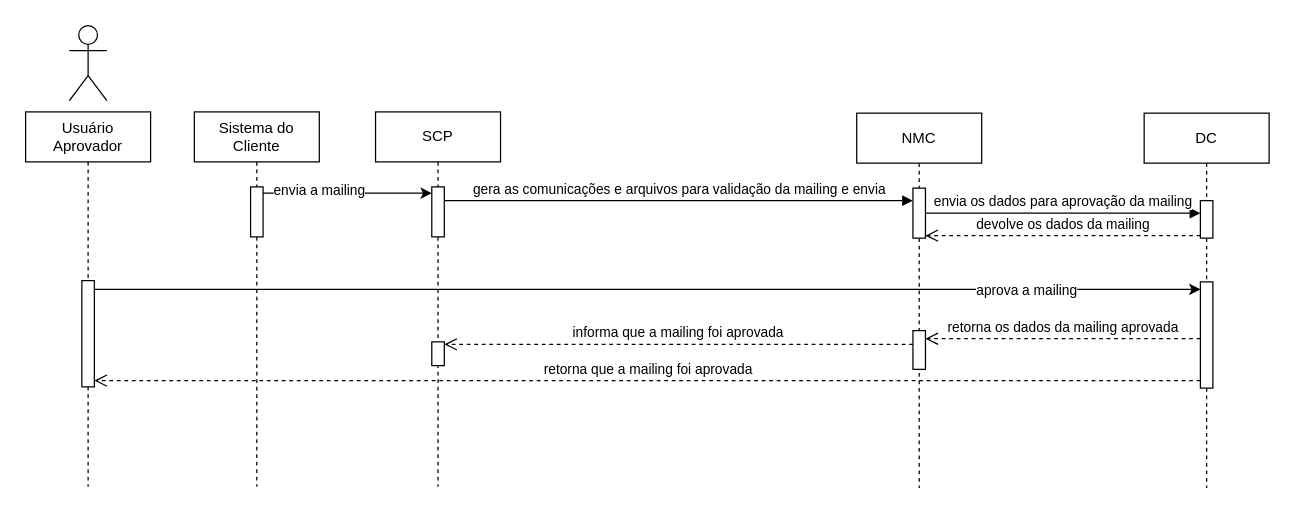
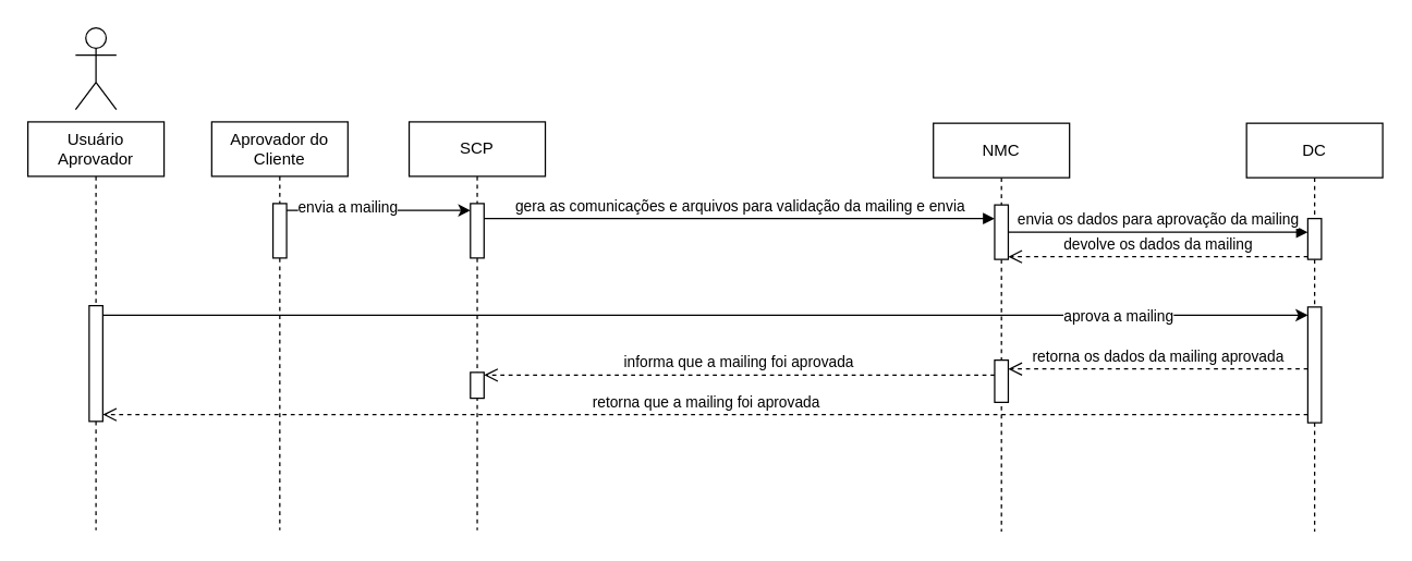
  <mxCell id="0" />
  <mxCell id="1" parent="0" />
  <mxCell id="2" value="informa que a mailing foi aprovada" style="html=1;verticalAlign=bottom;endArrow=open;dashed=1;endSize=8;edgeStyle=elbowEdgeStyle;elbow=vertical;curved=0;rounded=0;" parent="1" source="8" target="5" edge="1"><mxGeometry relative="1" as="geometry"><mxPoint x="455" y="270" as="targetPoint" /><Array as="points"><mxPoint x="555" y="275" /></Array></mxGeometry></mxCell>
  <mxCell id="3" value="SCP" style="shape=umlLifeline;perimeter=lifelinePerimeter;whiteSpace=wrap;html=1;container=0;dropTarget=0;collapsible=0;recursiveResize=0;outlineConnect=0;portConstraint=eastwest;newEdgeStyle={&quot;edgeStyle&quot;:&quot;elbowEdgeStyle&quot;,&quot;elbow&quot;:&quot;vertical&quot;,&quot;curved&quot;:0,&quot;rounded&quot;:0};" parent="1" vertex="1"><mxGeometry x="300" y="89" width="100" height="300" as="geometry" /></mxCell>
  <mxCell id="4" value="" style="html=1;points=[];perimeter=orthogonalPerimeter;outlineConnect=0;targetShapes=umlLifeline;portConstraint=eastwest;newEdgeStyle={&quot;edgeStyle&quot;:&quot;elbowEdgeStyle&quot;,&quot;elbow&quot;:&quot;vertical&quot;,&quot;curved&quot;:0,&quot;rounded&quot;:0};" parent="3" vertex="1"><mxGeometry x="45" y="60" width="10" height="40" as="geometry" /></mxCell>
  <mxCell id="5" value="" style="html=1;points=[];perimeter=orthogonalPerimeter;outlineConnect=0;targetShapes=umlLifeline;portConstraint=eastwest;newEdgeStyle={&quot;edgeStyle&quot;:&quot;elbowEdgeStyle&quot;,&quot;elbow&quot;:&quot;vertical&quot;,&quot;curved&quot;:0,&quot;rounded&quot;:0};" parent="3" vertex="1"><mxGeometry x="45" y="184" width="10" height="19" as="geometry" /></mxCell>
  <mxCell id="6" value="NMC" style="shape=umlLifeline;perimeter=lifelinePerimeter;whiteSpace=wrap;html=1;container=0;dropTarget=0;collapsible=0;recursiveResize=0;outlineConnect=0;portConstraint=eastwest;newEdgeStyle={&quot;edgeStyle&quot;:&quot;elbowEdgeStyle&quot;,&quot;elbow&quot;:&quot;vertical&quot;,&quot;curved&quot;:0,&quot;rounded&quot;:0};" parent="1" vertex="1"><mxGeometry x="685" y="90" width="100" height="300" as="geometry" /></mxCell>
  <mxCell id="7" value="" style="html=1;points=[];perimeter=orthogonalPerimeter;outlineConnect=0;targetShapes=umlLifeline;portConstraint=eastwest;newEdgeStyle={&quot;edgeStyle&quot;:&quot;elbowEdgeStyle&quot;,&quot;elbow&quot;:&quot;vertical&quot;,&quot;curved&quot;:0,&quot;rounded&quot;:0};" parent="6" vertex="1"><mxGeometry x="45" y="60" width="10" height="40" as="geometry" /></mxCell>
  <mxCell id="8" value="" style="html=1;points=[];perimeter=orthogonalPerimeter;outlineConnect=0;targetShapes=umlLifeline;portConstraint=eastwest;newEdgeStyle={&quot;edgeStyle&quot;:&quot;elbowEdgeStyle&quot;,&quot;elbow&quot;:&quot;vertical&quot;,&quot;curved&quot;:0,&quot;rounded&quot;:0};" vertex="1" parent="6"><mxGeometry x="45" y="174" width="10" height="31" as="geometry" /></mxCell>
  <mxCell id="9" value="gera as comunicações e arquivos para validação da mailing e envia" style="html=1;verticalAlign=bottom;endArrow=block;edgeStyle=elbowEdgeStyle;elbow=vertical;curved=0;rounded=0;" parent="1" target="7" edge="1"><mxGeometry x="0.003" relative="1" as="geometry"><mxPoint x="355" y="160" as="sourcePoint" /><Array as="points"><mxPoint x="440" y="160" /></Array><mxPoint as="offset" /></mxGeometry></mxCell>
  <mxCell id="10" value="DC" style="shape=umlLifeline;perimeter=lifelinePerimeter;whiteSpace=wrap;html=1;container=0;dropTarget=0;collapsible=0;recursiveResize=0;outlineConnect=0;portConstraint=eastwest;newEdgeStyle={&quot;edgeStyle&quot;:&quot;elbowEdgeStyle&quot;,&quot;elbow&quot;:&quot;vertical&quot;,&quot;curved&quot;:0,&quot;rounded&quot;:0};" vertex="1" parent="1"><mxGeometry x="915" y="90" width="100" height="300" as="geometry" /></mxCell>
  <mxCell id="11" value="" style="html=1;points=[];perimeter=orthogonalPerimeter;outlineConnect=0;targetShapes=umlLifeline;portConstraint=eastwest;newEdgeStyle={&quot;edgeStyle&quot;:&quot;elbowEdgeStyle&quot;,&quot;elbow&quot;:&quot;vertical&quot;,&quot;curved&quot;:0,&quot;rounded&quot;:0};" vertex="1" parent="10"><mxGeometry x="45" y="70" width="10" height="30" as="geometry" /></mxCell>
  <mxCell id="12" value="" style="html=1;points=[];perimeter=orthogonalPerimeter;outlineConnect=0;targetShapes=umlLifeline;portConstraint=eastwest;newEdgeStyle={&quot;edgeStyle&quot;:&quot;elbowEdgeStyle&quot;,&quot;elbow&quot;:&quot;vertical&quot;,&quot;curved&quot;:0,&quot;rounded&quot;:0};" vertex="1" parent="10"><mxGeometry x="45" y="135" width="10" height="85" as="geometry" /></mxCell>
  <mxCell id="13" style="edgeStyle=orthogonalEdgeStyle;rounded=0;orthogonalLoop=1;jettySize=auto;html=1;startArrow=none;startFill=0;" edge="1" parent="1" target="12"><mxGeometry relative="1" as="geometry"><mxPoint x="75" as="sourcePoint" y="230" /><mxPoint x="955" as="targetPoint" y="230" /><Array as="points"><mxPoint x="75" y="231" /></Array></mxGeometry></mxCell>
  <mxCell id="14" value="aprova a mailing" style="edgeLabel;html=1;align=center;verticalAlign=middle;resizable=0;points=[];" vertex="1" connectable="0" parent="13"><mxGeometry x="0.683" relative="1" as="geometry"><mxPoint as="offset" /></mxGeometry></mxCell>
  <mxCell id="15" value="" style="shape=umlActor;verticalLabelPosition=bottom;verticalAlign=top;html=1;outlineConnect=0;" vertex="1" parent="1"><mxGeometry x="55" y="20" width="30" height="60" as="geometry" /></mxCell>
  <mxCell id="16" value="retorna os dados da mailing aprovada" style="html=1;verticalAlign=bottom;endArrow=open;dashed=1;endSize=8;edgeStyle=elbowEdgeStyle;elbow=vertical;curved=0;rounded=0;" edge="1" parent="1" target="8"><mxGeometry relative="1" as="geometry"><mxPoint x="745" y="271" as="targetPoint" /><Array as="points"><mxPoint x="845" y="270.5" /></Array><mxPoint x="960" y="270.5" as="sourcePoint" /></mxGeometry></mxCell>
  <mxCell id="17" value="envia os dados para aprovação da mailing" style="html=1;verticalAlign=bottom;endArrow=block;edgeStyle=elbowEdgeStyle;elbow=horizontal;curved=0;rounded=0;" edge="1" parent="1" target="11"><mxGeometry relative="1" as="geometry"><mxPoint x="740" y="170" as="sourcePoint" /><Array as="points"><mxPoint x="825" y="170" /></Array><mxPoint x="965" y="170" as="targetPoint" /></mxGeometry></mxCell>
  <mxCell id="18" value="devolve os dados da mailing" style="html=1;verticalAlign=bottom;endArrow=open;dashed=1;endSize=8;edgeStyle=elbowEdgeStyle;elbow=vertical;curved=0;rounded=0;" edge="1" parent="1"><mxGeometry relative="1" as="geometry"><mxPoint x="740" y="188" as="targetPoint" /><Array as="points" /><mxPoint x="960" y="188" as="sourcePoint" /></mxGeometry></mxCell>
- <mxCell id="19" value="Sistema do Cliente" style="shape=umlLifeline;perimeter=lifelinePerimeter;whiteSpace=wrap;html=1;container=0;dropTarget=0;collapsible=0;recursiveResize=0;outlineConnect=0;portConstraint=eastwest;newEdgeStyle={&quot;edgeStyle&quot;:&quot;elbowEdgeStyle&quot;,&quot;elbow&quot;:&quot;vertical&quot;,&quot;curved&quot;:0,&quot;rounded&quot;:0};" vertex="1" parent="1"><mxGeometry x="155" y="89" width="100" height="300" as="geometry" /></mxCell>
+ <mxCell id="19" value="Aprovador do Cliente" style="shape=umlLifeline;perimeter=lifelinePerimeter;whiteSpace=wrap;html=1;container=0;dropTarget=0;collapsible=0;recursiveResize=0;outlineConnect=0;portConstraint=eastwest;newEdgeStyle={&quot;edgeStyle&quot;:&quot;elbowEdgeStyle&quot;,&quot;elbow&quot;:&quot;vertical&quot;,&quot;curved&quot;:0,&quot;rounded&quot;:0};" vertex="1" parent="1"><mxGeometry x="155" y="89" width="100" height="300" as="geometry" /></mxCell>
  <mxCell id="20" value="" style="html=1;points=[];perimeter=orthogonalPerimeter;outlineConnect=0;targetShapes=umlLifeline;portConstraint=eastwest;newEdgeStyle={&quot;edgeStyle&quot;:&quot;elbowEdgeStyle&quot;,&quot;elbow&quot;:&quot;vertical&quot;,&quot;curved&quot;:0,&quot;rounded&quot;:0};" vertex="1" parent="19"><mxGeometry x="45" y="60" width="10" height="40" as="geometry" /></mxCell>
  <mxCell id="21" style="edgeStyle=elbowEdgeStyle;rounded=0;orthogonalLoop=1;jettySize=auto;html=1;elbow=horizontal;curved=0;" edge="1" parent="1"><mxGeometry relative="1" as="geometry"><mxPoint x="210" y="154" as="sourcePoint" /><mxPoint x="345" y="154" as="targetPoint" /></mxGeometry></mxCell>
  <mxCell id="22" value="envia a mailing" style="edgeLabel;html=1;align=center;verticalAlign=middle;resizable=0;points=[];" vertex="1" connectable="0" parent="21"><mxGeometry x="-0.348" y="3" relative="1" as="geometry"><mxPoint as="offset" /></mxGeometry></mxCell>
  <mxCell id="23" value="Usuário&lt;br&gt;Aprovador" style="shape=umlLifeline;perimeter=lifelinePerimeter;whiteSpace=wrap;html=1;container=0;dropTarget=0;collapsible=0;recursiveResize=0;outlineConnect=0;portConstraint=eastwest;newEdgeStyle={&quot;edgeStyle&quot;:&quot;elbowEdgeStyle&quot;,&quot;elbow&quot;:&quot;vertical&quot;,&quot;curved&quot;:0,&quot;rounded&quot;:0};" vertex="1" parent="1"><mxGeometry x="20" y="89" width="100" height="300" as="geometry" /></mxCell>
  <mxCell id="24" value="" style="html=1;points=[];perimeter=orthogonalPerimeter;outlineConnect=0;targetShapes=umlLifeline;portConstraint=eastwest;newEdgeStyle={&quot;edgeStyle&quot;:&quot;elbowEdgeStyle&quot;,&quot;elbow&quot;:&quot;vertical&quot;,&quot;curved&quot;:0,&quot;rounded&quot;:0};" vertex="1" parent="23"><mxGeometry x="45" y="135" width="10" height="85" as="geometry" /></mxCell>
  <mxCell id="25" value="retorna que a mailing foi aprovada" style="html=1;verticalAlign=bottom;endArrow=open;dashed=1;endSize=8;edgeStyle=elbowEdgeStyle;elbow=vertical;curved=0;rounded=0;" edge="1" parent="1" source="12" target="24"><mxGeometry x="-0.002" relative="1" as="geometry"><mxPoint x="69.5" y="304" as="targetPoint" /><Array as="points"><mxPoint x="850" y="304" /></Array><mxPoint x="965" y="304" as="sourcePoint" /><mxPoint as="offset" /></mxGeometry></mxCell>
